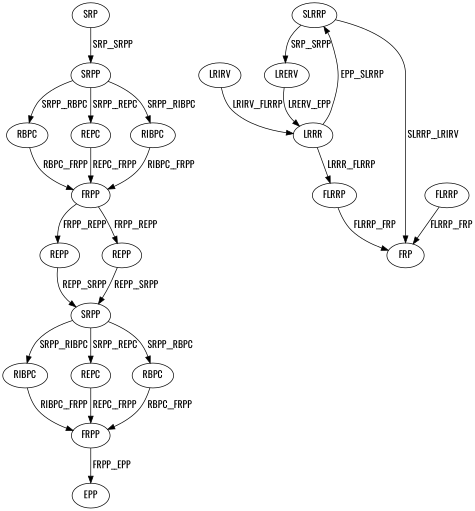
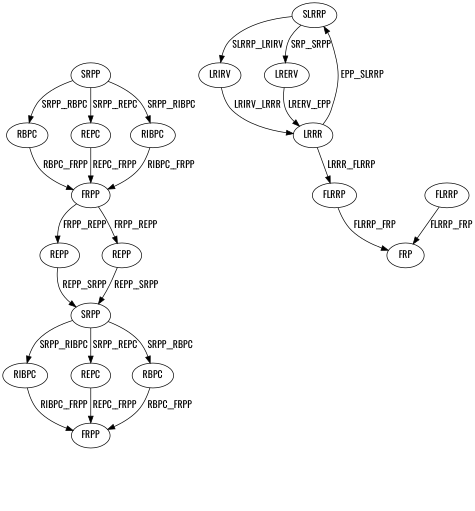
  digraph {
    fontname=Oswald
    node [color=black fontcolor=black fontname=Oswald]
    edge [color=black fontcolor=black fontname=Oswald]
-   n1 [label=SRP]
    n2 [label=SRPP]
    n3 [label=RBPC]
    n4 [label=REPC]
    n5 [label=RIBPC]
    n6 [label=FRPP]
    n7 [label=REPP]
    n8 [label=REPP]
    n9 [label=SRPP]
    n10 [label=RIBPC]
    n11 [label=REPC]
    n12 [label=RBPC]
    n13 [label=FRPP]
-   n14 [label=EPP]
    n15 [label=SLRRP]
    n16 [label=LRERV]
    n17 [label=LRIRV]
    n18 [label=LRRR]
    n19 [label=FLRRP]
    n20 [label=FLRRP]
    n21 [label=FRP]
-   n1 -> n2 [label=" SRP__SRPP"]
    n2 -> n3 [label=" SRPP__RBPC"]
    n2 -> n4 [label=" SRPP__REPC"]
    n2 -> n5 [label=" SRPP__RIBPC"]
    n3 -> n6 [label=" RBPC__FRPP"]
    n4 -> n6 [label=" REPC__FRPP"]
    n5 -> n6 [label=" RIBPC__FRPP"]
    n6 -> n7 [label=" FRPP__REPP"]
    n6 -> n8 [label=" FRPP__REPP"]
    n7 -> n9 [label=" REPP__SRPP"]
    n8 -> n9 [label=" REPP__SRPP"]
    n9 -> n10 [label=" SRPP__RIBPC"]
    n9 -> n11 [label=" SRPP__REPC"]
    n9 -> n12 [label=" SRPP__RBPC"]
    n10 -> n13 [label=" RIBPC__FRPP"]
    n11 -> n13 [label=" REPC__FRPP"]
    n12 -> n13 [label=" RBPC__FRPP"]
-   n13 -> n14 [label=" FRPP__EPP"]
    n15 -> n16 [label=" SRP__SRPP"]
-   n15 -> n21 [label=" SLRRP__LRIRV"]
+   n15 -> n17 [label=" SLRRP__LRIRV"]
    n16 -> n18 [label=" LRERV__EPP"]
-   n17 -> n18 [label=" LRIRV__FLRRP"]
+   n17 -> n18 [label=" LRIRV__LRRR"]
    n18 -> n15 [label=" EPP__SLRRP"]
    n18 -> n19 [label=" LRRR__FLRRP"]
    n19 -> n21 [label=" FLRRP__FRP"]
    n20 -> n21 [label=" FLRRP__FRP"]
  }
